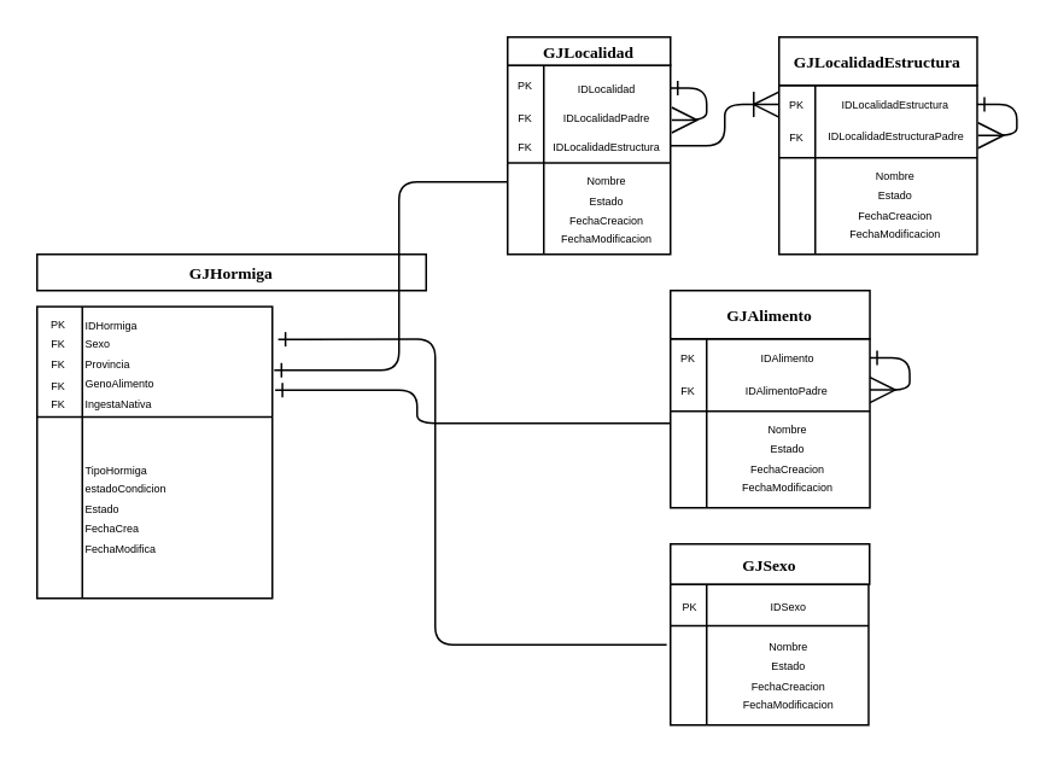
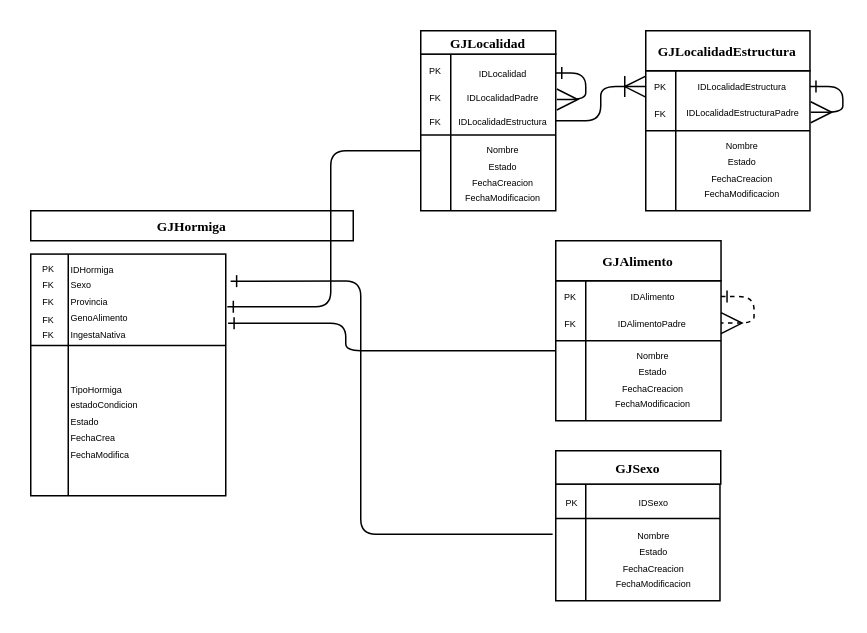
  <mxCell id="0" />
  <mxCell id="1" parent="0" />
  <mxCell id="2" value="" style="group" parent="1" vertex="1" connectable="0"><mxGeometry x="300" y="20" width="70" height="120" as="geometry" /></mxCell>
  <mxCell id="3" value="" style="shape=internalStorage;whiteSpace=wrap;html=1;backgroundOutline=1;movable=1;resizable=1;rotatable=1;deletable=1;editable=1;connectable=1;dx=20;dy=54;" parent="2" vertex="1"><mxGeometry x="-20" y="15.56" width="90" height="104.44" as="geometry" /></mxCell>
  <mxCell id="4" value="&lt;b style=&quot;border-color: var(--border-color); font-family: &amp;quot;Comic Sans MS&amp;quot;;&quot;&gt;&lt;font style=&quot;font-size: 9px;&quot;&gt;GJLocalidad&lt;/font&gt;&lt;/b&gt;" style="rounded=0;whiteSpace=wrap;html=1;shadow=0;movable=1;resizable=1;rotatable=1;deletable=1;editable=1;connectable=1;" parent="2" vertex="1"><mxGeometry x="-20" width="90" height="15.56" as="geometry" /></mxCell>
  <mxCell id="5" value="&lt;span style=&quot;font-size: 6px;&quot;&gt;IDLocalidad&lt;/span&gt;" style="text;html=1;strokeColor=none;fillColor=none;align=center;verticalAlign=middle;whiteSpace=wrap;rounded=0;shadow=0;fontSize=9;" parent="2" vertex="1"><mxGeometry y="20" width="70" height="16.11" as="geometry" /></mxCell>
  <mxCell id="6" value="&lt;span style=&quot;font-size: 6px;&quot;&gt;Nombre&lt;/span&gt;&lt;br style=&quot;border-color: var(--border-color); font-size: 6px;&quot;&gt;&lt;span style=&quot;font-size: 6px;&quot;&gt;Estado&lt;/span&gt;&lt;br style=&quot;border-color: var(--border-color); font-size: 6px;&quot;&gt;&lt;span style=&quot;font-size: 6px;&quot;&gt;FechaCreacion&lt;/span&gt;&lt;br style=&quot;border-color: var(--border-color); font-size: 6px;&quot;&gt;&lt;span style=&quot;font-size: 6px;&quot;&gt;FechaModificacion&lt;/span&gt;" style="text;html=1;strokeColor=none;fillColor=none;align=center;verticalAlign=middle;whiteSpace=wrap;rounded=0;shadow=0;fontSize=9;" parent="2" vertex="1"><mxGeometry y="70.55" width="70" height="49.45" as="geometry" /></mxCell>
  <mxCell id="7" value="&lt;font style=&quot;font-size: 6px;&quot;&gt;FK&lt;/font&gt;" style="text;html=1;strokeColor=none;fillColor=none;align=center;verticalAlign=middle;whiteSpace=wrap;rounded=0;shadow=0;fontSize=9;" parent="2" vertex="1"><mxGeometry x="-20" y="54.44" width="20" height="11.11" as="geometry" /></mxCell>
  <mxCell id="8" value="&lt;span style=&quot;font-size: 6px;&quot;&gt;IDLocalidadPadre&lt;/span&gt;" style="text;html=1;strokeColor=none;fillColor=none;align=center;verticalAlign=middle;whiteSpace=wrap;rounded=0;shadow=0;fontSize=9;" parent="2" vertex="1"><mxGeometry y="33.33" width="70" height="21.11" as="geometry" /></mxCell>
  <mxCell id="9" value="&lt;span style=&quot;font-size: 6px;&quot;&gt;IDLocalidadEstructura&lt;/span&gt;" style="text;html=1;strokeColor=none;fillColor=none;align=center;verticalAlign=middle;whiteSpace=wrap;rounded=0;shadow=0;fontSize=9;" parent="2" vertex="1"><mxGeometry y="49.44" width="70" height="21.11" as="geometry" /></mxCell>
  <mxCell id="10" value="" style="group" parent="1" vertex="1" connectable="0"><mxGeometry x="430" y="20" width="110" height="120" as="geometry" /></mxCell>
  <mxCell id="11" value="" style="shape=internalStorage;whiteSpace=wrap;html=1;backgroundOutline=1;movable=1;resizable=1;rotatable=1;deletable=1;editable=1;connectable=1;dx=20;dy=40;" parent="10" vertex="1"><mxGeometry y="26.667" width="109.482" height="93.333" as="geometry" /></mxCell>
  <mxCell id="12" value="&lt;font face=&quot;Comic Sans MS&quot; style=&quot;font-size: 9px;&quot;&gt;&lt;b style=&quot;&quot;&gt;GJLocalidadEstructura&lt;/b&gt;&lt;/font&gt;" style="rounded=0;whiteSpace=wrap;html=1;shadow=0;movable=1;resizable=1;rotatable=1;deletable=1;editable=1;connectable=1;" parent="10" vertex="1"><mxGeometry width="109.482" height="26.667" as="geometry" /></mxCell>
  <mxCell id="13" value="&lt;span style=&quot;font-size: 6px;&quot;&gt;Nombre&lt;br&gt;Estado&lt;br&gt;FechaCreacion&lt;br&gt;FechaModificacion&lt;br&gt;&lt;/span&gt;" style="text;html=1;strokeColor=none;fillColor=none;align=center;verticalAlign=middle;whiteSpace=wrap;rounded=0;shadow=0;fontSize=9;" parent="10" vertex="1"><mxGeometry x="20" y="64.62" width="89.48" height="55.38" as="geometry" /></mxCell>
  <mxCell id="14" value="&lt;font style=&quot;font-size: 6px;&quot;&gt;PK&lt;/font&gt;" style="text;html=1;strokeColor=none;fillColor=none;align=center;verticalAlign=middle;whiteSpace=wrap;rounded=0;shadow=0;fontSize=9;" parent="10" vertex="1"><mxGeometry y="26.67" width="20" height="21.11" as="geometry" /></mxCell>
  <mxCell id="15" value="&lt;font style=&quot;font-size: 6px;&quot;&gt;IDLocalidadEstructura&lt;/font&gt;" style="text;html=1;strokeColor=none;fillColor=none;align=center;verticalAlign=middle;whiteSpace=wrap;rounded=0;shadow=0;fontSize=9;" parent="10" vertex="1"><mxGeometry x="20" y="26.67" width="89.48" height="21.11" as="geometry" /></mxCell>
  <mxCell id="16" value="&lt;font style=&quot;font-size: 6px;&quot;&gt;FK&lt;/font&gt;" style="text;html=1;strokeColor=none;fillColor=none;align=center;verticalAlign=middle;whiteSpace=wrap;rounded=0;shadow=0;fontSize=9;" parent="10" vertex="1"><mxGeometry y="44.62" width="20" height="20" as="geometry" /></mxCell>
  <mxCell id="17" value="&lt;font style=&quot;font-size: 6px;&quot;&gt;IDLocalidadEstructuraPadre&lt;/font&gt;" style="text;html=1;strokeColor=none;fillColor=none;align=center;verticalAlign=middle;whiteSpace=wrap;rounded=0;shadow=0;fontSize=9;" parent="10" vertex="1"><mxGeometry x="20" y="44.62" width="90" height="19.44" as="geometry" /></mxCell>
  <mxCell id="18" value="" style="endArrow=ERmany;endFill=0;endSize=12;html=1;fontFamily=Comic Sans MS;fontSize=6;startArrow=ERone;startFill=0;exitX=1;exitY=0.5;exitDx=0;exitDy=0;edgeStyle=orthogonalEdgeStyle;entryX=1;entryY=0.5;entryDx=0;entryDy=0;" parent="10" source="15" target="17" edge="1"><mxGeometry width="160" relative="1" as="geometry"><mxPoint x="110.212" y="30" as="sourcePoint" /><mxPoint x="167.872" y="60" as="targetPoint" /><Array as="points"><mxPoint x="131.378" y="37" /><mxPoint x="131.378" y="55" /></Array></mxGeometry></mxCell>
  <mxCell id="19" value="" style="endArrow=ERoneToMany;endFill=0;endSize=12;html=1;fontFamily=Comic Sans MS;fontSize=6;edgeStyle=orthogonalEdgeStyle;entryX=0;entryY=0.5;entryDx=0;entryDy=0;" parent="1" target="14" edge="1"><mxGeometry width="160" relative="1" as="geometry"><mxPoint x="370" y="80" as="sourcePoint" /><mxPoint x="430" y="64.68" as="targetPoint" /><Array as="points"><mxPoint x="400" y="80" /><mxPoint x="400" y="57" /><mxPoint x="430" y="57" /></Array></mxGeometry></mxCell>
  <mxCell id="20" value="&lt;font style=&quot;font-size: 6px;&quot;&gt;PK&lt;/font&gt;" style="text;html=1;strokeColor=none;fillColor=none;align=center;verticalAlign=middle;whiteSpace=wrap;rounded=0;shadow=0;fontSize=9;" parent="1" vertex="1"><mxGeometry x="280" y="40" width="20" height="11.11" as="geometry" /></mxCell>
  <mxCell id="21" value="&lt;font style=&quot;font-size: 6px;&quot;&gt;FK&lt;/font&gt;" style="text;html=1;strokeColor=none;fillColor=none;align=center;verticalAlign=middle;whiteSpace=wrap;rounded=0;shadow=0;fontSize=9;" parent="1" vertex="1"><mxGeometry x="280" y="58.33" width="20" height="11.11" as="geometry" /></mxCell>
  <mxCell id="22" value="" style="endArrow=ERmany;endFill=0;endSize=12;html=1;fontFamily=Comic Sans MS;fontSize=6;startArrow=ERone;startFill=0;exitX=1;exitY=0.5;exitDx=0;exitDy=0;edgeStyle=orthogonalEdgeStyle;entryX=1;entryY=0.5;entryDx=0;entryDy=0;" parent="1" edge="1"><mxGeometry width="160" relative="1" as="geometry"><mxPoint x="370" y="48.145" as="sourcePoint" /><mxPoint x="370.71" y="65.82" as="targetPoint" /><Array as="points"><mxPoint x="390" y="48" /><mxPoint x="390" y="66" /></Array></mxGeometry></mxCell>
  <mxCell id="23" value="" style="group" parent="1" vertex="1" connectable="0"><mxGeometry x="370" y="160" width="110.71" height="120" as="geometry" /></mxCell>
  <mxCell id="24" value="" style="shape=internalStorage;whiteSpace=wrap;html=1;backgroundOutline=1;movable=1;resizable=1;rotatable=1;deletable=1;editable=1;connectable=1;dx=20;dy=40;" parent="23" vertex="1"><mxGeometry y="26.667" width="110.188" height="93.333" as="geometry" /></mxCell>
  <mxCell id="25" value="&lt;font face=&quot;Comic Sans MS&quot; style=&quot;font-size: 9px;&quot;&gt;&lt;b style=&quot;&quot;&gt;GJAlimento&lt;/b&gt;&lt;/font&gt;" style="rounded=0;whiteSpace=wrap;html=1;shadow=0;movable=1;resizable=1;rotatable=1;deletable=1;editable=1;connectable=1;" parent="23" vertex="1"><mxGeometry width="110.188" height="26.667" as="geometry" /></mxCell>
  <mxCell id="26" value="&lt;span style=&quot;font-size: 6px;&quot;&gt;Nombre&lt;br&gt;Estado&lt;br&gt;FechaCreacion&lt;br&gt;FechaModificacion&lt;br&gt;&lt;/span&gt;" style="text;html=1;strokeColor=none;fillColor=none;align=center;verticalAlign=middle;whiteSpace=wrap;rounded=0;shadow=0;fontSize=9;" parent="23" vertex="1"><mxGeometry x="20" y="64.62" width="90.19" height="55.38" as="geometry" /></mxCell>
  <mxCell id="27" value="&lt;font style=&quot;font-size: 6px;&quot;&gt;PK&lt;/font&gt;" style="text;html=1;strokeColor=none;fillColor=none;align=center;verticalAlign=middle;whiteSpace=wrap;rounded=0;shadow=0;fontSize=9;" parent="23" vertex="1"><mxGeometry y="26.67" width="20" height="21.11" as="geometry" /></mxCell>
  <mxCell id="28" value="&lt;font style=&quot;font-size: 6px;&quot;&gt;IDAlimento&lt;/font&gt;" style="text;html=1;strokeColor=none;fillColor=none;align=center;verticalAlign=middle;whiteSpace=wrap;rounded=0;shadow=0;fontSize=9;" parent="23" vertex="1"><mxGeometry x="20" y="26.67" width="90.19" height="21.11" as="geometry" /></mxCell>
  <mxCell id="29" value="&lt;font style=&quot;font-size: 6px;&quot;&gt;FK&lt;/font&gt;" style="text;html=1;strokeColor=none;fillColor=none;align=center;verticalAlign=middle;whiteSpace=wrap;rounded=0;shadow=0;fontSize=9;" parent="23" vertex="1"><mxGeometry y="44.62" width="20" height="20" as="geometry" /></mxCell>
  <mxCell id="30" value="&lt;span style=&quot;font-size: 6px;&quot;&gt;IDAlimentoPadre&lt;/span&gt;" style="text;html=1;strokeColor=none;fillColor=none;align=center;verticalAlign=middle;whiteSpace=wrap;rounded=0;shadow=0;fontSize=9;" parent="23" vertex="1"><mxGeometry x="19.48" y="45.18" width="90.71" height="19.44" as="geometry" /></mxCell>
- <mxCell id="31" value="" style="endArrow=ERmany;endFill=0;endSize=12;html=1;fontFamily=Comic Sans MS;fontSize=6;startArrow=ERone;startFill=0;exitX=1;exitY=0.5;exitDx=0;exitDy=0;edgeStyle=orthogonalEdgeStyle;entryX=1;entryY=0.5;entryDx=0;entryDy=0;" parent="23" source="28" target="30" edge="1"><mxGeometry width="160" relative="1" as="geometry"><mxPoint x="110.923" y="30" as="sourcePoint" /><mxPoint x="168.956" y="60" as="targetPoint" /><Array as="points"><mxPoint x="132.226" y="37" /><mxPoint x="132.226" y="55" /></Array></mxGeometry></mxCell>
+ <mxCell id="31" value="" style="endArrow=ERmany;endFill=0;endSize=12;html=1;fontFamily=Comic Sans MS;fontSize=6;startArrow=ERone;startFill=0;exitX=1;exitY=0.5;exitDx=0;exitDy=0;edgeStyle=orthogonalEdgeStyle;entryX=1;entryY=0.5;entryDx=0;entryDy=0;dashed=1;" parent="23" source="28" target="30" edge="1"><mxGeometry width="160" relative="1" as="geometry"><mxPoint x="110.923" y="30" as="sourcePoint" /><mxPoint x="168.956" y="60" as="targetPoint" /><Array as="points"><mxPoint x="132.226" y="37" /><mxPoint x="132.226" y="55" /></Array></mxGeometry></mxCell>
  <mxCell id="32" value="" style="group" parent="1" vertex="1" connectable="0"><mxGeometry x="370" y="300" width="110" height="100" as="geometry" /></mxCell>
  <mxCell id="33" value="" style="shape=internalStorage;whiteSpace=wrap;html=1;backgroundOutline=1;movable=1;resizable=1;rotatable=1;deletable=1;editable=1;connectable=1;dx=20;dy=23;" parent="32" vertex="1"><mxGeometry y="22.22" width="109.483" height="77.78" as="geometry" /></mxCell>
  <mxCell id="34" value="&lt;font face=&quot;Comic Sans MS&quot; style=&quot;font-size: 9px;&quot;&gt;&lt;b style=&quot;&quot;&gt;GJSexo&lt;/b&gt;&lt;/font&gt;" style="rounded=0;whiteSpace=wrap;html=1;shadow=0;movable=1;resizable=1;rotatable=1;deletable=1;editable=1;connectable=1;" parent="32" vertex="1"><mxGeometry width="110.0" height="22.22" as="geometry" /></mxCell>
  <mxCell id="35" value="&lt;span style=&quot;font-size: 6px;&quot;&gt;Nombre&lt;br&gt;Estado&lt;br&gt;FechaCreacion&lt;br&gt;FechaModificacion&lt;br&gt;&lt;/span&gt;" style="text;html=1;strokeColor=none;fillColor=none;align=center;verticalAlign=middle;whiteSpace=wrap;rounded=0;shadow=0;fontSize=9;" parent="32" vertex="1"><mxGeometry x="22" y="44.63" width="87.483" height="55.37" as="geometry" /></mxCell>
  <mxCell id="36" value="&lt;font style=&quot;font-size: 6px;&quot;&gt;PK&lt;/font&gt;" style="text;html=1;strokeColor=none;fillColor=none;align=center;verticalAlign=middle;whiteSpace=wrap;rounded=0;shadow=0;fontSize=9;" parent="32" vertex="1"><mxGeometry y="23.52" width="22" height="21.11" as="geometry" /></mxCell>
  <mxCell id="37" value="&lt;font style=&quot;font-size: 6px;&quot;&gt;IDSexo&lt;/font&gt;" style="text;html=1;strokeColor=none;fillColor=none;align=center;verticalAlign=middle;whiteSpace=wrap;rounded=0;shadow=0;fontSize=9;" parent="32" vertex="1"><mxGeometry x="22" y="23.52" width="87.483" height="21.11" as="geometry" /></mxCell>
  <mxCell id="38" style="edgeStyle=none;html=1;exitX=0.5;exitY=0;exitDx=0;exitDy=0;" parent="32" edge="1"><mxGeometry relative="1" as="geometry"><mxPoint x="62.532" y="41.47" as="targetPoint" /><mxPoint x="62.558" y="42.03" as="sourcePoint" /></mxGeometry></mxCell>
  <mxCell id="39" value="" style="shape=internalStorage;whiteSpace=wrap;html=1;backgroundOutline=1;movable=1;resizable=1;rotatable=1;deletable=1;editable=1;connectable=1;dx=25;dy=61;" vertex="1" parent="1"><mxGeometry x="20" y="168.89" width="130" height="161.11" as="geometry" /></mxCell>
  <mxCell id="40" value="&lt;font style=&quot;font-size: 9px;&quot; face=&quot;Comic Sans MS&quot;&gt;&lt;b style=&quot;&quot;&gt;GJHormiga&lt;/b&gt;&lt;/font&gt;" style="rounded=0;whiteSpace=wrap;html=1;shadow=0;movable=1;resizable=1;rotatable=1;deletable=1;editable=1;connectable=1;" vertex="1" parent="1"><mxGeometry x="20" y="140" width="215" height="20" as="geometry" /></mxCell>
  <mxCell id="41" value="&lt;span style=&quot;font-size: 6px;&quot;&gt;IDHormiga&lt;br&gt;Sexo&lt;br&gt;Provincia&lt;br&gt;GenoAlimento&lt;br&gt;IngestaNativa&lt;br&gt;&lt;/span&gt;" style="text;html=1;strokeColor=none;fillColor=none;align=left;verticalAlign=middle;whiteSpace=wrap;rounded=0;shadow=0;fontSize=9;" vertex="1" parent="1"><mxGeometry x="45.36" y="170" width="100.71" height="60" as="geometry" /></mxCell>
  <mxCell id="42" value="&lt;div style=&quot;&quot;&gt;&lt;span style=&quot;font-size: 6px;&quot;&gt;TipoHormiga&lt;/span&gt;&lt;/div&gt;&lt;div style=&quot;&quot;&gt;&lt;span style=&quot;font-size: 6px;&quot;&gt;estadoCondicion&lt;/span&gt;&lt;/div&gt;&lt;div style=&quot;&quot;&gt;&lt;span style=&quot;font-size: 6px;&quot;&gt;Estado&lt;/span&gt;&lt;/div&gt;&lt;div style=&quot;&quot;&gt;&lt;span style=&quot;font-size: 6px;&quot;&gt;FechaCrea&lt;/span&gt;&lt;/div&gt;&lt;div style=&quot;&quot;&gt;&lt;span style=&quot;font-size: 6px;&quot;&gt;FechaModifica&lt;/span&gt;&lt;/div&gt;" style="text;html=1;strokeColor=none;fillColor=none;align=left;verticalAlign=middle;whiteSpace=wrap;rounded=0;shadow=0;fontSize=9;" vertex="1" parent="1"><mxGeometry x="45.36" y="230" width="100" height="100" as="geometry" /></mxCell>
  <mxCell id="43" value="&lt;font style=&quot;font-size: 6px;&quot;&gt;PK&lt;/font&gt;" style="text;html=1;strokeColor=none;fillColor=none;align=center;verticalAlign=middle;whiteSpace=wrap;rounded=0;shadow=0;fontSize=9;" vertex="1" parent="1"><mxGeometry x="21" y="172.89" width="22" height="11.11" as="geometry" /></mxCell>
  <mxCell id="44" value="&lt;font style=&quot;font-size: 6px;&quot;&gt;FK&lt;/font&gt;" style="text;html=1;strokeColor=none;fillColor=none;align=center;verticalAlign=middle;whiteSpace=wrap;rounded=0;shadow=0;fontSize=9;" vertex="1" parent="1"><mxGeometry x="22" y="184" width="20" height="10" as="geometry" /></mxCell>
  <mxCell id="45" value="&lt;font style=&quot;font-size: 6px;&quot;&gt;FK&lt;/font&gt;" style="text;html=1;strokeColor=none;fillColor=none;align=center;verticalAlign=middle;whiteSpace=wrap;rounded=0;shadow=0;fontSize=9;" vertex="1" parent="1"><mxGeometry x="22" y="195" width="20" height="10" as="geometry" /></mxCell>
  <mxCell id="46" value="&lt;font style=&quot;font-size: 6px;&quot;&gt;FK&lt;/font&gt;" style="text;html=1;strokeColor=none;fillColor=none;align=center;verticalAlign=middle;whiteSpace=wrap;rounded=0;shadow=0;fontSize=9;" vertex="1" parent="1"><mxGeometry x="22" y="207" width="20" height="10" as="geometry" /></mxCell>
  <mxCell id="47" value="&lt;font style=&quot;font-size: 6px;&quot;&gt;FK&lt;/font&gt;" style="text;html=1;strokeColor=none;fillColor=none;align=center;verticalAlign=middle;whiteSpace=wrap;rounded=0;shadow=0;fontSize=9;" vertex="1" parent="1"><mxGeometry x="22" y="217" width="20" height="10" as="geometry" /></mxCell>
  <mxCell id="48" value="" style="endArrow=none;endFill=0;endSize=12;html=1;fontFamily=Comic Sans MS;fontSize=6;startArrow=ERone;startFill=0;exitX=1.008;exitY=0.218;exitDx=0;exitDy=0;exitPerimeter=0;entryX=0.005;entryY=0.816;entryDx=0;entryDy=0;entryPerimeter=0;edgeStyle=orthogonalEdgeStyle;" edge="1" parent="1" source="39"><mxGeometry width="160" relative="1" as="geometry"><mxPoint x="119.61" y="101.092" as="sourcePoint" /><mxPoint x="280" y="99.996" as="targetPoint" /><Array as="points"><mxPoint x="220" y="204" /><mxPoint x="220" y="100" /></Array></mxGeometry></mxCell>
  <mxCell id="49" value="" style="endArrow=none;endFill=0;endSize=12;html=1;fontFamily=Comic Sans MS;fontSize=6;startArrow=ERone;startFill=0;entryX=0;entryY=0.5;entryDx=0;entryDy=0;edgeStyle=orthogonalEdgeStyle;exitX=1.012;exitY=0.286;exitDx=0;exitDy=0;exitPerimeter=0;" edge="1" parent="1" source="39" target="24"><mxGeometry width="160" relative="1" as="geometry"><mxPoint x="161" y="214" as="sourcePoint" /><mxPoint x="290" y="109.996" as="targetPoint" /><Array as="points"><mxPoint x="230" y="215" /><mxPoint x="230" y="233" /></Array></mxGeometry></mxCell>
  <mxCell id="50" value="" style="endArrow=none;endFill=0;endSize=12;html=1;fontFamily=Comic Sans MS;fontSize=6;startArrow=ERone;startFill=0;entryX=-0.019;entryY=0.43;entryDx=0;entryDy=0;edgeStyle=orthogonalEdgeStyle;exitX=1.025;exitY=0.112;exitDx=0;exitDy=0;exitPerimeter=0;entryPerimeter=0;" edge="1" parent="1" source="39" target="33"><mxGeometry width="160" relative="1" as="geometry"><mxPoint x="161.56" y="224.967" as="sourcePoint" /><mxPoint x="380" y="243.333" as="targetPoint" /><Array as="points"><mxPoint x="240" y="187" /><mxPoint x="240" y="356" /><mxPoint x="368" y="356" /></Array></mxGeometry></mxCell>
